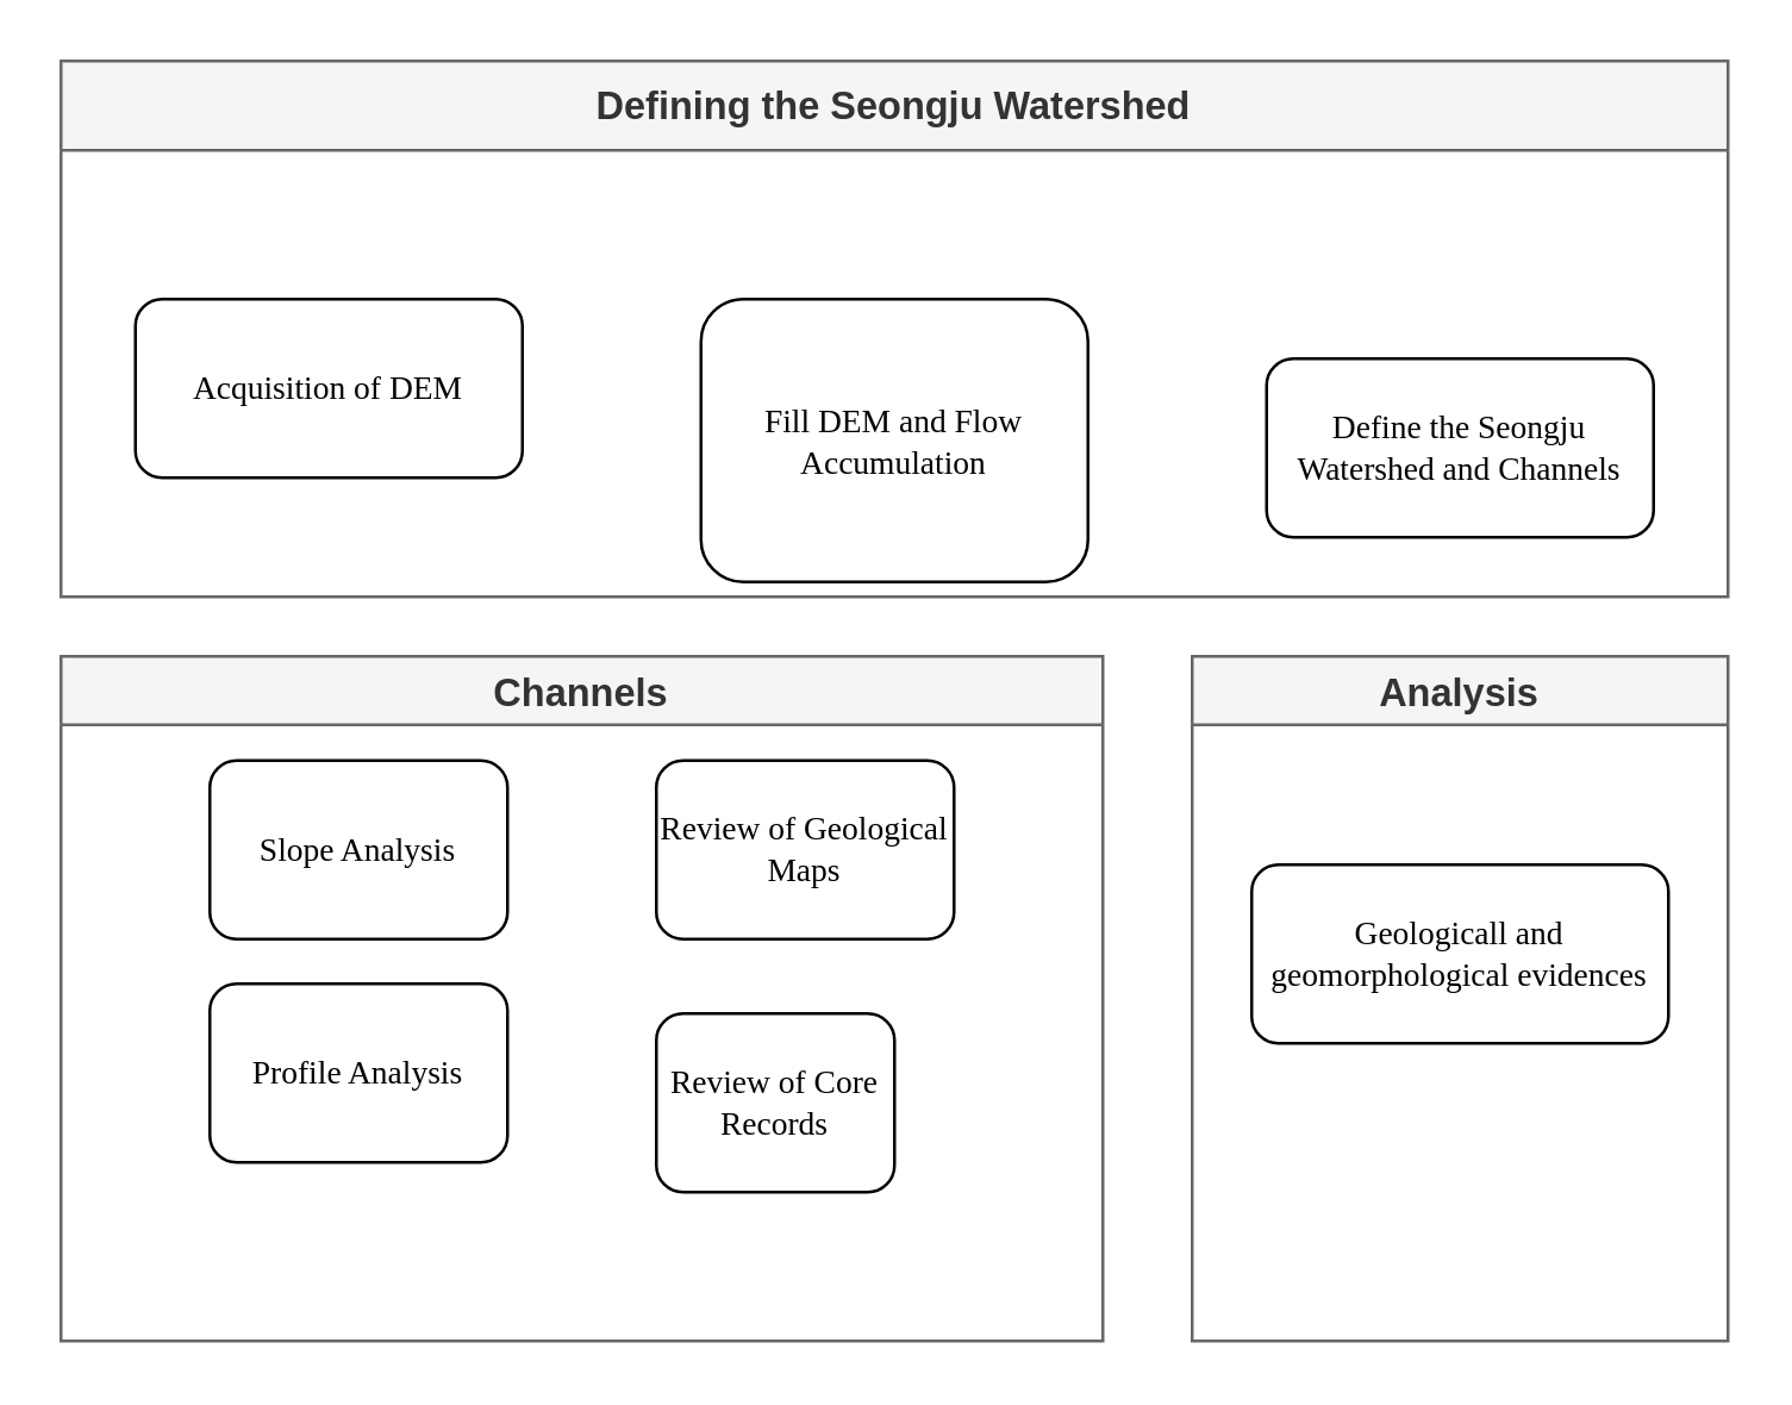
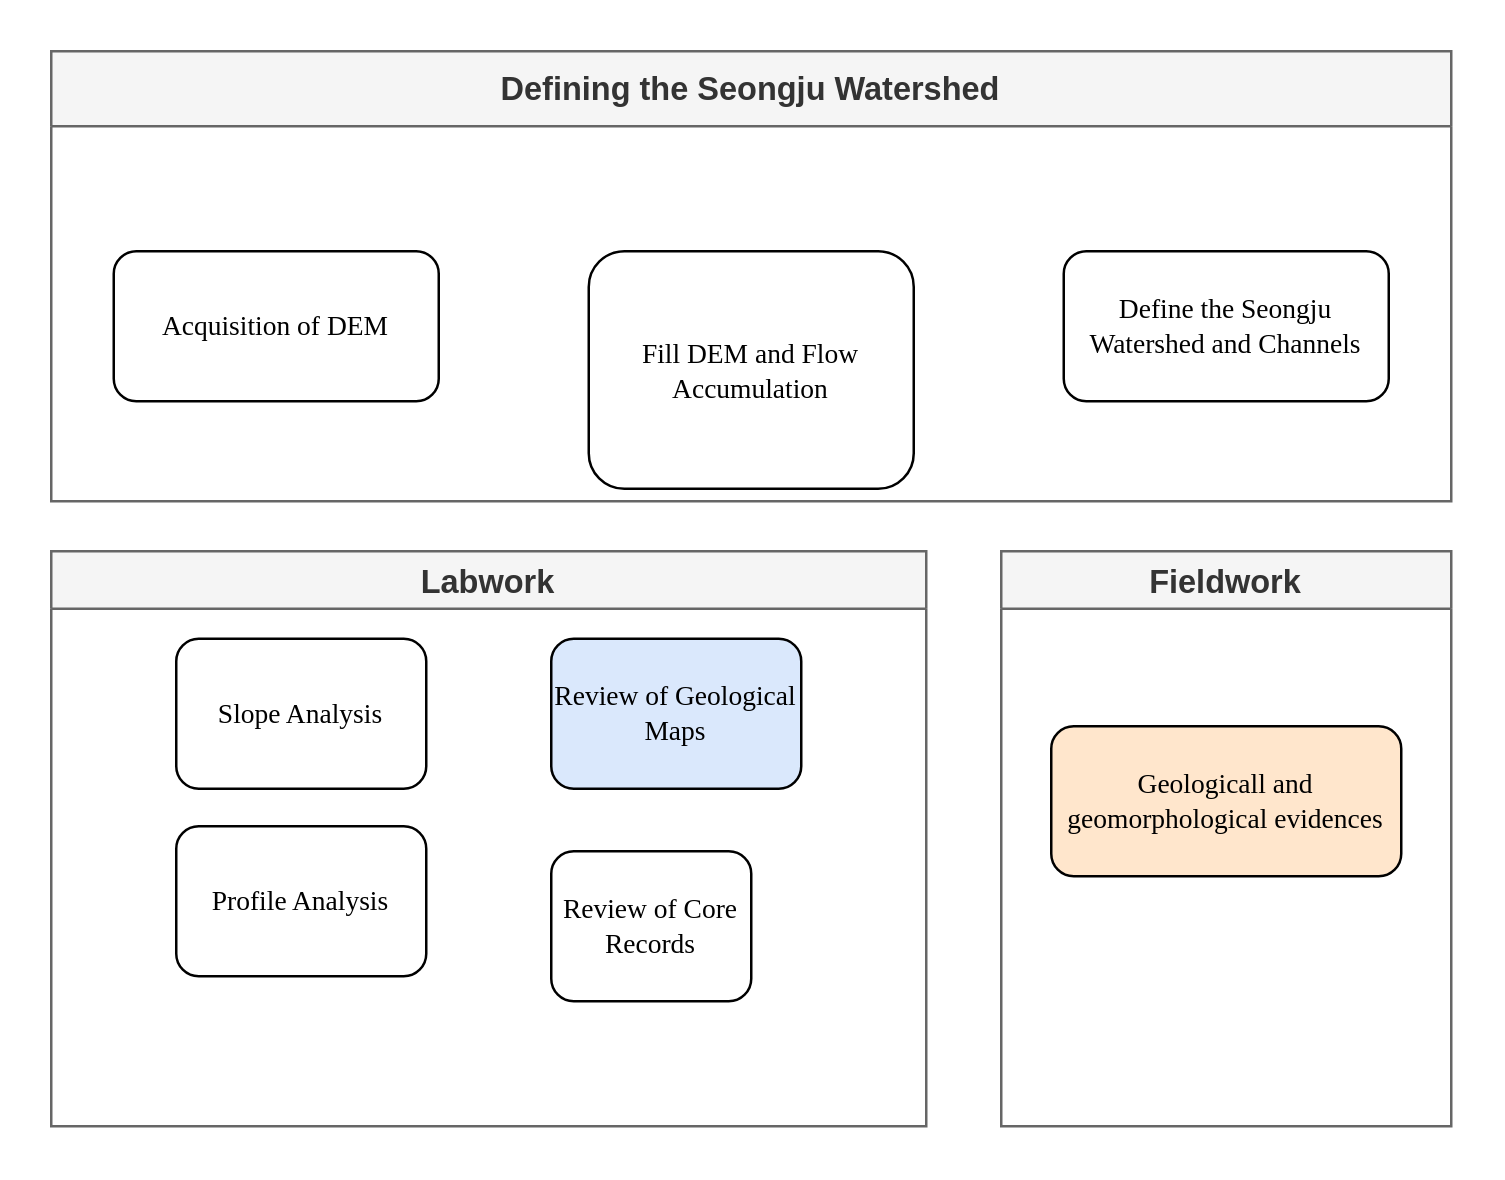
  <mxCell id="0" />
  <mxCell id="1" parent="0" />
  <mxCell id="2" value="&lt;font style=&quot;font-size: 13px;&quot;&gt;Defining the Seongju Watershed&lt;/font&gt;" style="swimlane;whiteSpace=wrap;html=1;startSize=30;fillColor=#f5f5f5;fontColor=#333333;strokeColor=#666666;" vertex="1" parent="1"><mxGeometry x="20" y="20" width="560" height="180" as="geometry" /></mxCell>
- <mxCell id="3" value="&lt;font style=&quot;font-size: 11px;&quot;&gt;Define the Seongju Watershed and Channels&lt;/font&gt;" style="rounded=1;whiteSpace=wrap;html=1;shadow=0;labelBackgroundColor=none;strokeWidth=1;fontFamily=Verdana;fontSize=8;align=center;" vertex="1" parent="2"><mxGeometry x="405" y="100" width="130" height="60" as="geometry" /></mxCell>
+ <mxCell id="3" value="&lt;font style=&quot;font-size: 11px;&quot;&gt;Define the Seongju Watershed and Channels&lt;/font&gt;" style="rounded=1;whiteSpace=wrap;html=1;shadow=0;labelBackgroundColor=none;strokeWidth=1;fontFamily=Verdana;fontSize=8;align=center;" vertex="1" parent="2"><mxGeometry x="405" y="80" width="130" height="60" as="geometry" /></mxCell>
  <mxCell id="4" value="&lt;font style=&quot;font-size: 11px;&quot;&gt;Acquisition of DEM&lt;/font&gt;" style="rounded=1;whiteSpace=wrap;html=1;shadow=0;labelBackgroundColor=none;strokeWidth=1;fontFamily=Verdana;fontSize=8;align=center;" vertex="1" parent="2"><mxGeometry x="25" y="80" width="130" height="60" as="geometry" /></mxCell>
  <mxCell id="5" value="&lt;font style=&quot;font-size: 11px;&quot;&gt;Fill DEM and Flow Accumulation&lt;/font&gt;" style="rounded=1;whiteSpace=wrap;html=1;shadow=0;labelBackgroundColor=none;strokeWidth=1;fontFamily=Verdana;fontSize=8;align=center;" vertex="1" parent="2"><mxGeometry x="215" y="80" width="130" height="95" as="geometry" /></mxCell>
- <mxCell id="6" value="&lt;font style=&quot;font-size: 13px;&quot;&gt;Channels&lt;/font&gt;" style="swimlane;whiteSpace=wrap;html=1;fillColor=#f5f5f5;fontColor=#333333;strokeColor=#666666;" vertex="1" parent="1"><mxGeometry x="20" y="220" width="350" height="230" as="geometry" /></mxCell>
+ <mxCell id="6" value="&lt;font style=&quot;font-size: 13px;&quot;&gt;Labwork&lt;/font&gt;" style="swimlane;whiteSpace=wrap;html=1;fillColor=#f5f5f5;fontColor=#333333;strokeColor=#666666;" vertex="1" parent="1"><mxGeometry x="20" y="220" width="350" height="230" as="geometry" /></mxCell>
  <mxCell id="7" value="&lt;font style=&quot;font-size: 11px;&quot;&gt;Slope Analysis&lt;/font&gt;" style="rounded=1;whiteSpace=wrap;html=1;shadow=0;labelBackgroundColor=none;strokeWidth=1;fontFamily=Verdana;fontSize=8;align=center;" vertex="1" parent="6"><mxGeometry x="50" y="35" width="100" height="60" as="geometry" /></mxCell>
  <mxCell id="8" value="&lt;font style=&quot;font-size: 11px;&quot;&gt;Profile Analysis&lt;/font&gt;" style="rounded=1;whiteSpace=wrap;html=1;shadow=0;labelBackgroundColor=none;strokeWidth=1;fontFamily=Verdana;fontSize=8;align=center;" vertex="1" parent="6"><mxGeometry x="50" y="110" width="100" height="60" as="geometry" /></mxCell>
- <mxCell id="9" value="&lt;font style=&quot;font-size: 11px;&quot;&gt;Review of Geological Maps&lt;/font&gt;" style="rounded=1;whiteSpace=wrap;html=1;shadow=0;labelBackgroundColor=none;strokeWidth=1;fontFamily=Verdana;fontSize=8;align=center;" vertex="1" parent="6"><mxGeometry x="200" y="35" width="100" height="60" as="geometry" /></mxCell>
+ <mxCell id="9" value="&lt;font style=&quot;font-size: 11px;&quot;&gt;Review of Geological Maps&lt;/font&gt;" style="rounded=1;whiteSpace=wrap;html=1;shadow=0;labelBackgroundColor=none;strokeWidth=1;fontFamily=Verdana;fontSize=8;align=center;fillColor=#dae8fc;" vertex="1" parent="6"><mxGeometry x="200" y="35" width="100" height="60" as="geometry" /></mxCell>
  <mxCell id="10" value="&lt;font style=&quot;font-size: 11px;&quot;&gt;Review of Core Records&lt;/font&gt;" style="rounded=1;whiteSpace=wrap;html=1;shadow=0;labelBackgroundColor=none;strokeWidth=1;fontFamily=Verdana;fontSize=8;align=center;" vertex="1" parent="6"><mxGeometry x="200" y="120" width="80" height="60" as="geometry" /></mxCell>
- <mxCell id="11" value="&lt;font style=&quot;font-size: 13px;&quot;&gt;Analysis&lt;/font&gt;" style="swimlane;whiteSpace=wrap;html=1;fillColor=#f5f5f5;fontColor=#333333;strokeColor=#666666;" vertex="1" parent="1"><mxGeometry x="400" y="220" width="180" height="230" as="geometry" /></mxCell>
- <mxCell id="12" value="&lt;font style=&quot;font-size: 11px;&quot;&gt;Geologicall and geomorphological evidences&lt;/font&gt;" style="rounded=1;whiteSpace=wrap;html=1;shadow=0;labelBackgroundColor=none;strokeWidth=1;fontFamily=Verdana;fontSize=8;align=center;" vertex="1" parent="11"><mxGeometry x="20" y="70" width="140" height="60" as="geometry" /></mxCell>
+ <mxCell id="11" value="&lt;font style=&quot;font-size: 13px;&quot;&gt;Fieldwork&lt;/font&gt;" style="swimlane;whiteSpace=wrap;html=1;fillColor=#f5f5f5;fontColor=#333333;strokeColor=#666666;" vertex="1" parent="1"><mxGeometry x="400" y="220" width="180" height="230" as="geometry" /></mxCell>
+ <mxCell id="12" value="&lt;font style=&quot;font-size: 11px;&quot;&gt;Geologicall and geomorphological evidences&lt;/font&gt;" style="rounded=1;whiteSpace=wrap;html=1;shadow=0;labelBackgroundColor=none;strokeWidth=1;fontFamily=Verdana;fontSize=8;align=center;fillColor=#ffe6cc;" vertex="1" parent="11"><mxGeometry x="20" y="70" width="140" height="60" as="geometry" /></mxCell>
